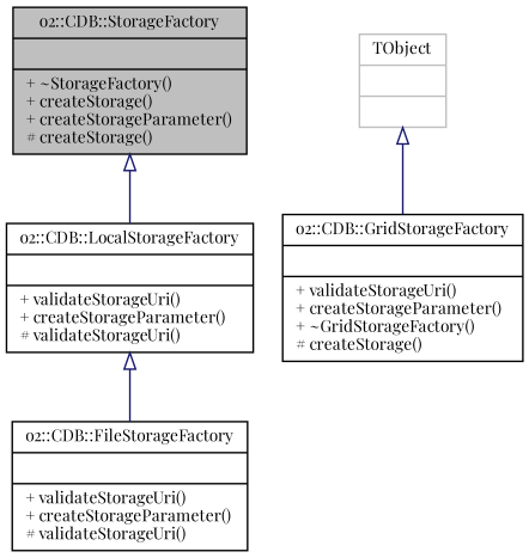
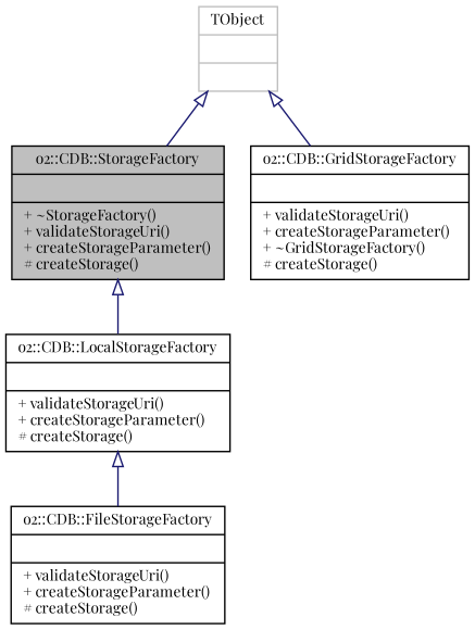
  digraph {
    fontname="Playfair Display"
    node [color=black fontname="Playfair Display" fontsize=10 shape=record]
    edge [arrowtail=onormal color=midnightblue dir=back fontname="Playfair Display" fontsize=10 labelfontname=Helvetica labelfontsize=10 style=solid]
-   n1 [fillcolor=grey75 fontcolor=black height=0.2 label="{o2::CDB::StorageFactory\n||+ ~StorageFactory()\l+ createStorage()\l+ createStorageParameter()\l# createStorage()\l}" style=filled width=0.4]
-   n2 [height=0.2 label="{o2::CDB::LocalStorageFactory\n||+ validateStorageUri()\l+ createStorageParameter()\l# validateStorageUri()\l}" width=0.4]
-   n3 [height=0.2 label="{o2::CDB::FileStorageFactory\n||+ validateStorageUri()\l+ createStorageParameter()\l# validateStorageUri()\l}" width=0.4]
+   n1 [fillcolor=grey75 fontcolor=black height=0.2 label="{o2::CDB::StorageFactory\n||+ ~StorageFactory()\l+ validateStorageUri()\l+ createStorageParameter()\l# createStorage()\l}" style=filled width=0.4]
+   n2 [height=0.2 label="{o2::CDB::LocalStorageFactory\n||+ validateStorageUri()\l+ createStorageParameter()\l# createStorage()\l}" width=0.4]
+   n3 [height=0.2 label="{o2::CDB::FileStorageFactory\n||+ validateStorageUri()\l+ createStorageParameter()\l# createStorage()\l}" width=0.4]
    n4 [height=0.2 label="{o2::CDB::GridStorageFactory\n||+ validateStorageUri()\l+ createStorageParameter()\l+ ~GridStorageFactory()\l# createStorage()\l}" width=0.4]
    n5 [color=grey75 height=0.2 label="{TObject\n||}" width=0.4]
    n1 -> n2
    n2 -> n3
+   n5 -> n1
    n5 -> n4
  }
